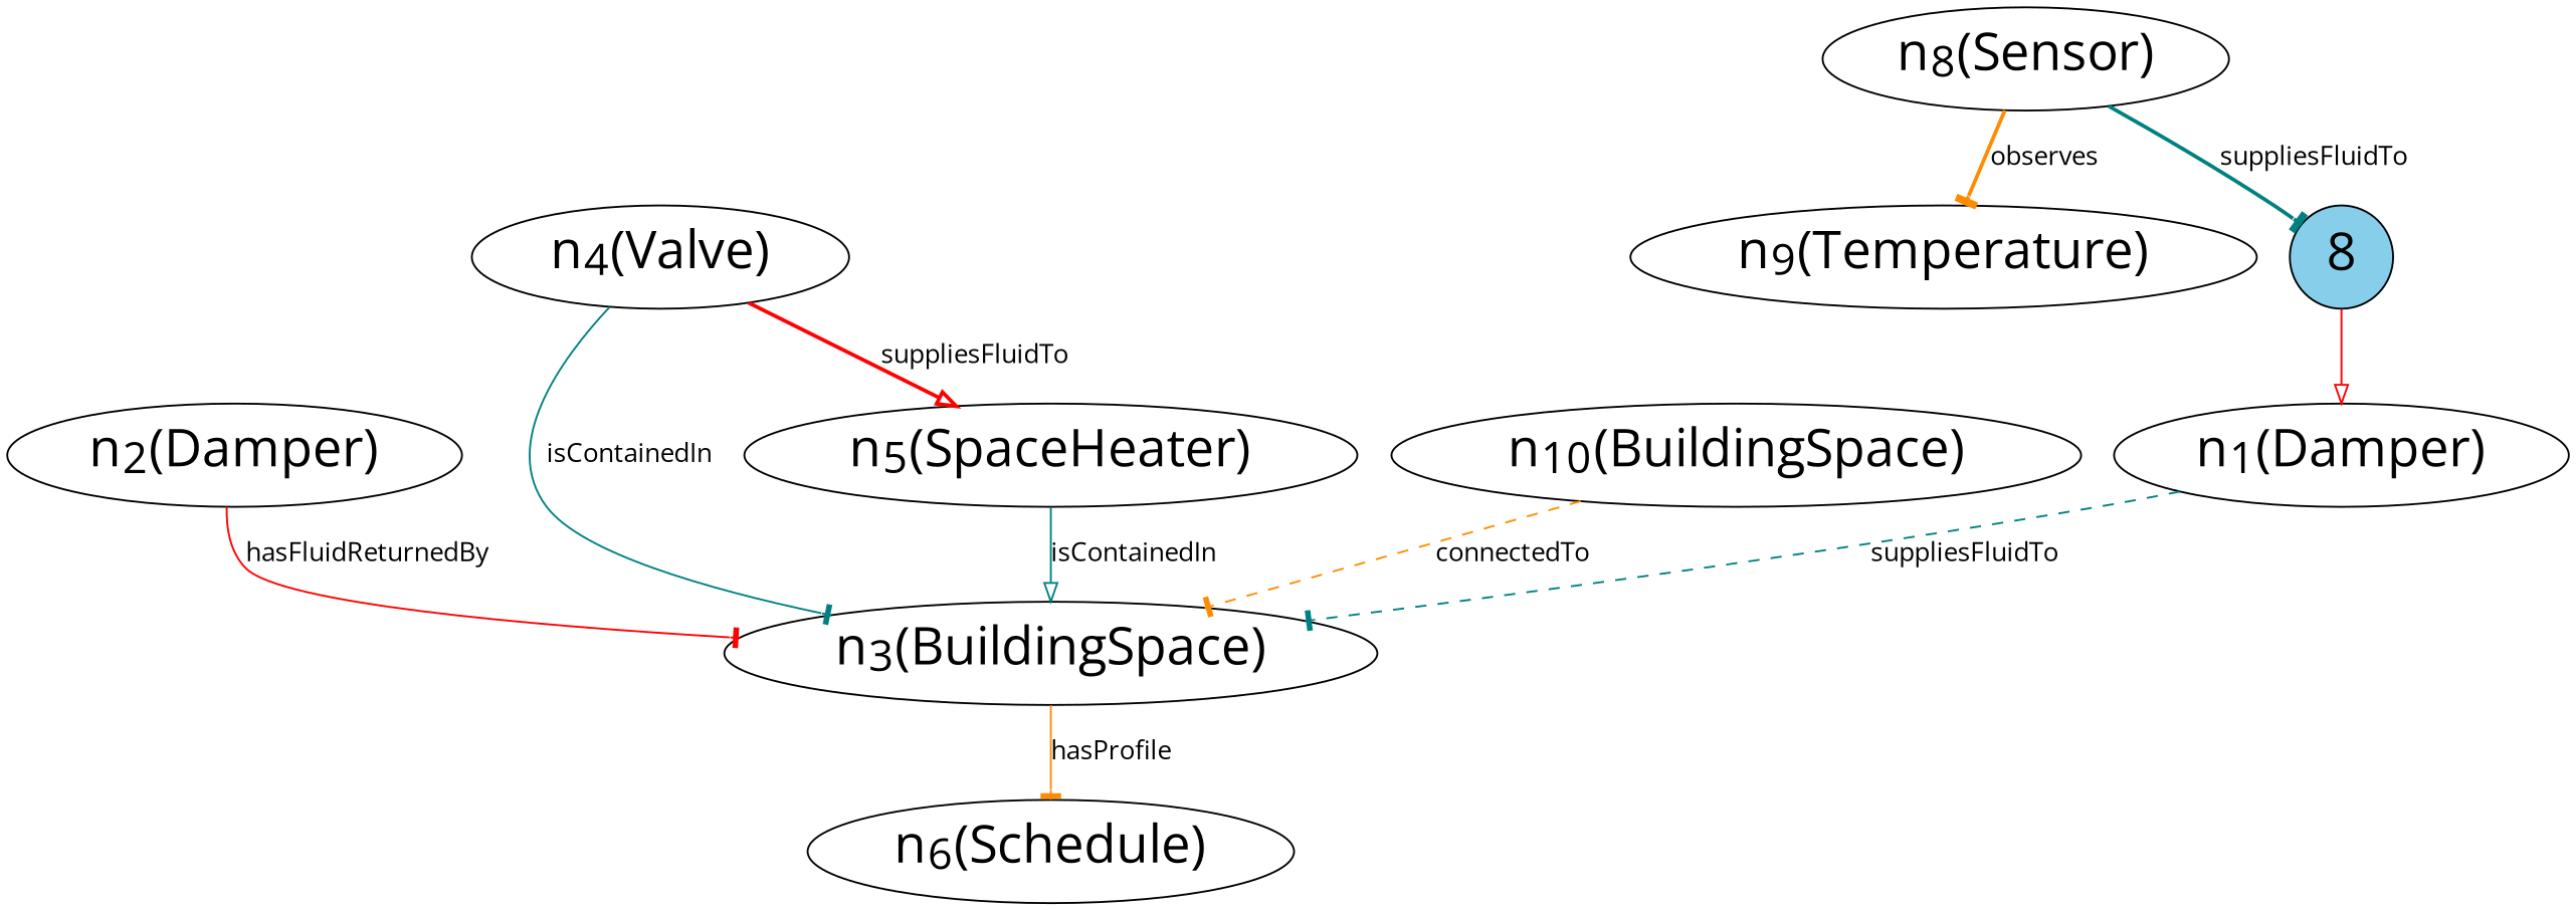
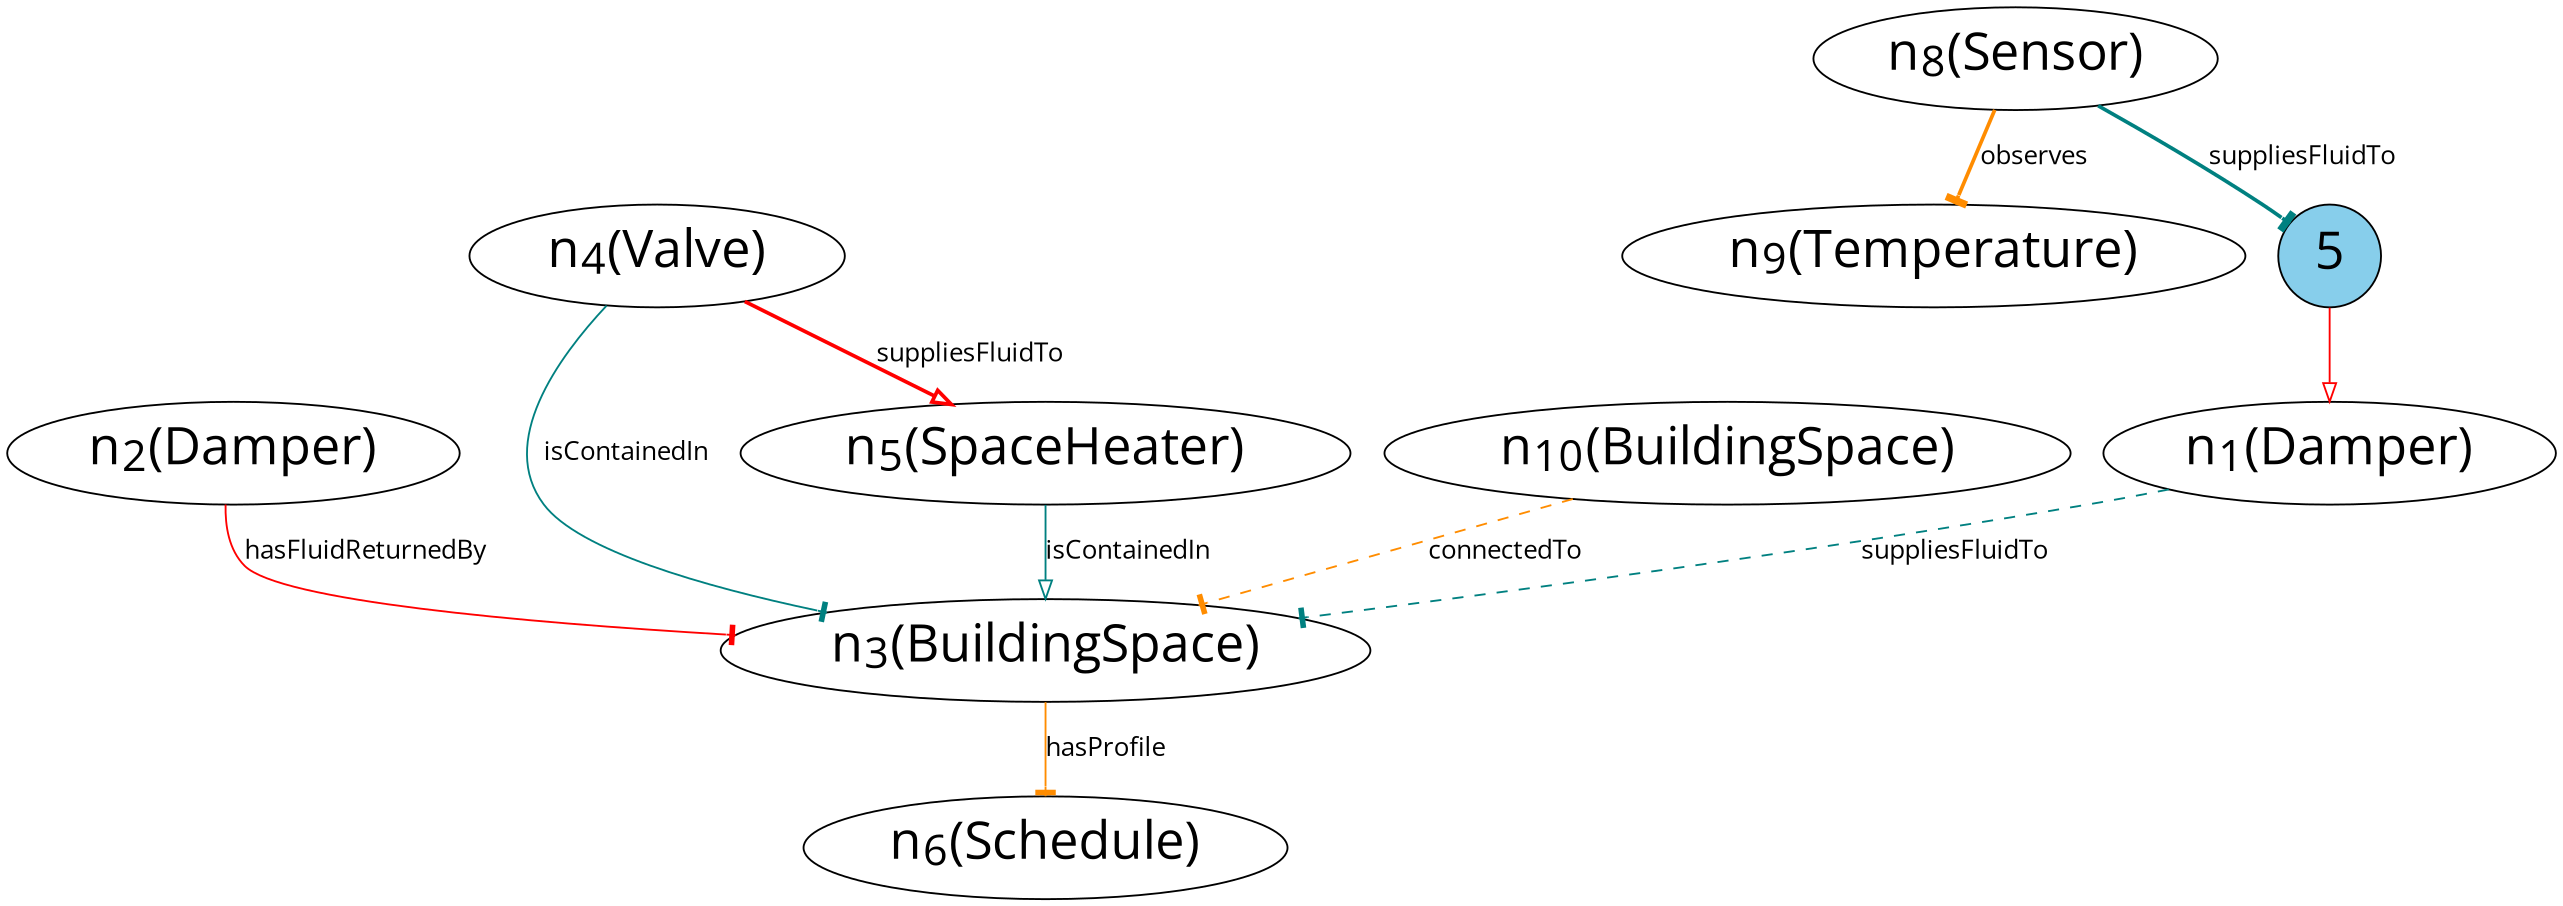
  digraph {
    fontname="Open Sans"
    node [color=black fillcolor="#44546A" fontname="Open Sans" fontsize=28 labelcharcount=13 labellinecount=1]
    edge [fontname="Open Sans" color=teal style=solid arrowhead=tee]
    n1 [height=0.6 label=<n<SUB>1</SUB>(Damper)> width=3.0]
    n2 [fillcolor="#3B3838" height=0.6 label=<n<SUB>3</SUB>(BuildingSpace)> labelcharcount=20 width=4.4]
    n3 [fillcolor="#666666" height=0.6 label=<n<SUB>6</SUB>(Schedule)> labelcharcount=15 width=3.4]
    n4 [height=0.6 label=<n<SUB>2</SUB>(Damper)> width=3.0]
    n5 [fillcolor="#873939" height=0.6 label=<n<SUB>4</SUB>(Valve)> labelcharcount=12 width=2.8000000000000003]
    n6 [fillcolor="#873939" height=0.6 label=<n<SUB>5</SUB>(SpaceHeater)> labelcharcount=18 width=4.0]
    n7 [fillcolor="#83AF9B" height=0.6 label=<n<SUB>8</SUB>(Sensor)> width=3.0]
    n8 [fillcolor="#71797E" height=0.6 label=<n<SUB>9</SUB>(Temperature)> labelcharcount=18 width=4.0]
-   8 [fillcolor=skyblue height=0.3 labelcharcount=0 labellinecount=0 shape=circle width=0.3 style=filled]
+   8 [fillcolor=skyblue height=0.3 labelcharcount=0 labellinecount=0 shape=circle width=0.3 style=filled label=5]
    n10 [fillcolor="#3B3838" height=0.6 label=<n<SUB>10</SUB>(BuildingSpace)> labelcharcount=21 width=4.6000000000000005]
    n1 -> n2 [label="suppliesFluidTo  " style=dashed]
    n2 -> n3 [label="hasProfile  " color=darkorange]
    n4 -> n2 [label="hasFluidReturnedBy  " color=red]
    n5 -> n2 [label="isContainedIn  "]
    n5 -> n6 [label="suppliesFluidTo  " color=red style=bold arrowhead=onormal]
    n6 -> n2 [label="isContainedIn  " arrowhead=onormal]
    n7 -> n8 [label="observes  " color=darkorange style=bold]
    n7 -> 8 [label="suppliesFluidTo  " style=bold]
    8 -> n1 [color=red arrowhead=onormal]
    n10 -> n2 [label="connectedTo  " color=darkorange style=dashed]
  }
